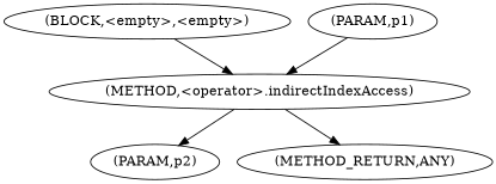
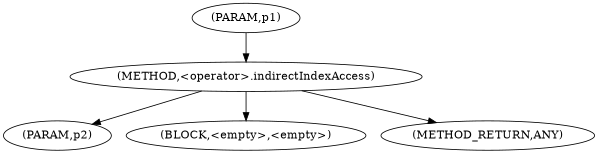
  digraph {
    n1 [label=<(METHOD,&lt;operator&gt;.indirectIndexAccess)>]
    n2 [label=<(PARAM,p2)>]
    n3 [label=<(BLOCK,&lt;empty&gt;,&lt;empty&gt;)>]
    n4 [label=<(METHOD_RETURN,ANY)>]
    n5 [label=<(PARAM,p1)>]
    n1 -> n2
-   n3 -> n1
+   n1 -> n3
    n1 -> n4
    n5 -> n1
  }
